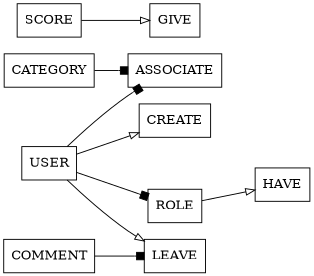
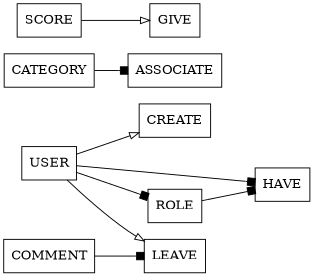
  digraph {
    rankdir=LR
    node [shape=box]
    edge [arrowhead=box]
    CATEGORY
    ASSOCIATE
    USER
    CREATE
    HAVE
    LEAVE
    ROLE
    SCORE
    GIVE
    COMMENT
    CATEGORY -> ASSOCIATE
    USER -> CREATE [arrowhead=onormal]
-   USER -> ASSOCIATE
+   USER -> HAVE
    USER -> LEAVE [arrowhead=onormal]
    USER -> ROLE
-   ROLE -> HAVE [arrowhead=onormal]
+   ROLE -> HAVE
    SCORE -> GIVE [arrowhead=onormal]
    COMMENT -> LEAVE
  }
